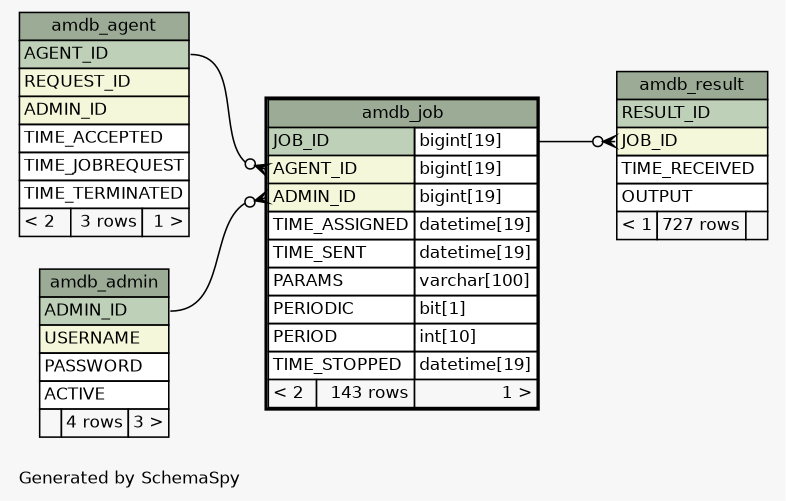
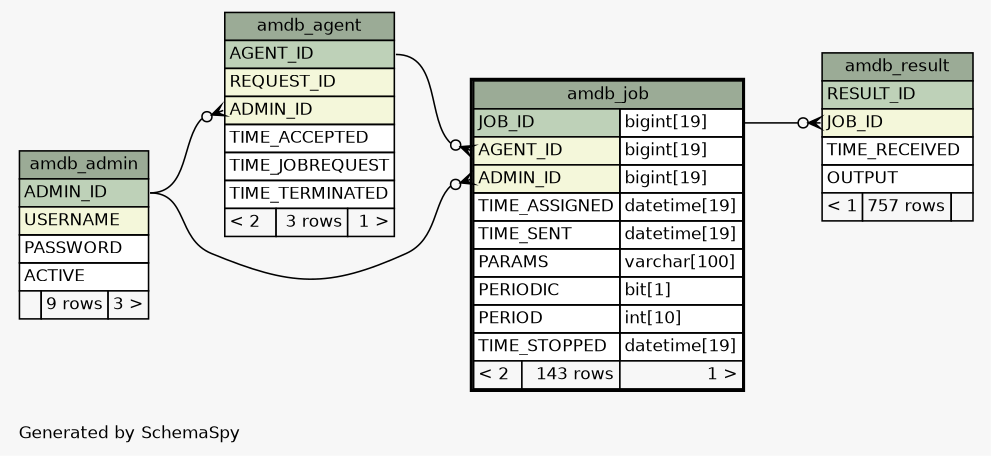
  digraph {
    bgcolor="#f7f7f7"
    fontname=Helvetica
    fontsize=11
    label="\nGenerated by SchemaSpy"
    labeljust=l
    nodesep=0.18
    rankdir=RL
    ranksep=0.46
    node [fontname=Helvetica fontsize=11 shape=plaintext]
    edge [arrowhead=none arrowsize=0.8 arrowtail=crowodot dir=back headport="ADMIN_ID:e" tailport="ADMIN_ID:w"]
    n1 [label=<     <TABLE BORDER="0" CELLBORDER="1" CELLSPACING="0" BGCOLOR="#ffffff">       <TR><TD COLSPAN="3" BGCOLOR="#9bab96" ALIGN="CENTER">amdb_agent</TD></TR>       <TR><TD PORT="AGENT_ID" COLSPAN="3" BGCOLOR="#bed1b8" ALIGN="LEFT">AGENT_ID</TD></TR>       <TR><TD PORT="REQUEST_ID" COLSPAN="3" BGCOLOR="#f4f7da" ALIGN="LEFT">REQUEST_ID</TD></TR>       <TR><TD PORT="ADMIN_ID" COLSPAN="3" BGCOLOR="#f4f7da" ALIGN="LEFT">ADMIN_ID</TD></TR>       <TR><TD PORT="TIME_ACCEPTED" COLSPAN="3" ALIGN="LEFT">TIME_ACCEPTED</TD></TR>       <TR><TD PORT="TIME_JOBREQUEST" COLSPAN="3" ALIGN="LEFT">TIME_JOBREQUEST</TD></TR>       <TR><TD PORT="TIME_TERMINATED" COLSPAN="3" ALIGN="LEFT">TIME_TERMINATED</TD></TR>       <TR><TD ALIGN="LEFT" BGCOLOR="#f7f7f7">&lt; 2</TD><TD ALIGN="RIGHT" BGCOLOR="#f7f7f7">3 rows</TD><TD ALIGN="RIGHT" BGCOLOR="#f7f7f7">1 &gt;</TD></TR>     </TABLE>>]
-   n2 [label=<     <TABLE BORDER="0" CELLBORDER="1" CELLSPACING="0" BGCOLOR="#ffffff">       <TR><TD COLSPAN="3" BGCOLOR="#9bab96" ALIGN="CENTER">amdb_admin</TD></TR>       <TR><TD PORT="ADMIN_ID" COLSPAN="3" BGCOLOR="#bed1b8" ALIGN="LEFT">ADMIN_ID</TD></TR>       <TR><TD PORT="USERNAME" COLSPAN="3" BGCOLOR="#f4f7da" ALIGN="LEFT">USERNAME</TD></TR>       <TR><TD PORT="PASSWORD" COLSPAN="3" ALIGN="LEFT">PASSWORD</TD></TR>       <TR><TD PORT="ACTIVE" COLSPAN="3" ALIGN="LEFT">ACTIVE</TD></TR>       <TR><TD ALIGN="LEFT" BGCOLOR="#f7f7f7">  </TD><TD ALIGN="RIGHT" BGCOLOR="#f7f7f7">4 rows</TD><TD ALIGN="RIGHT" BGCOLOR="#f7f7f7">3 &gt;</TD></TR>     </TABLE>>]
+   n2 [label=<     <TABLE BORDER="0" CELLBORDER="1" CELLSPACING="0" BGCOLOR="#ffffff">       <TR><TD COLSPAN="3" BGCOLOR="#9bab96" ALIGN="CENTER">amdb_admin</TD></TR>       <TR><TD PORT="ADMIN_ID" COLSPAN="3" BGCOLOR="#bed1b8" ALIGN="LEFT">ADMIN_ID</TD></TR>       <TR><TD PORT="USERNAME" COLSPAN="3" BGCOLOR="#f4f7da" ALIGN="LEFT">USERNAME</TD></TR>       <TR><TD PORT="PASSWORD" COLSPAN="3" ALIGN="LEFT">PASSWORD</TD></TR>       <TR><TD PORT="ACTIVE" COLSPAN="3" ALIGN="LEFT">ACTIVE</TD></TR>       <TR><TD ALIGN="LEFT" BGCOLOR="#f7f7f7">  </TD><TD ALIGN="RIGHT" BGCOLOR="#f7f7f7">9 rows</TD><TD ALIGN="RIGHT" BGCOLOR="#f7f7f7">3 &gt;</TD></TR>     </TABLE>>]
    n3 [label=<     <TABLE BORDER="2" CELLBORDER="1" CELLSPACING="0" BGCOLOR="#ffffff">       <TR><TD COLSPAN="3" BGCOLOR="#9bab96" ALIGN="CENTER">amdb_job</TD></TR>       <TR><TD PORT="JOB_ID" COLSPAN="2" BGCOLOR="#bed1b8" ALIGN="LEFT">JOB_ID</TD><TD PORT="JOB_ID.type" ALIGN="LEFT">bigint[19]</TD></TR>       <TR><TD PORT="AGENT_ID" COLSPAN="2" BGCOLOR="#f4f7da" ALIGN="LEFT">AGENT_ID</TD><TD PORT="AGENT_ID.type" ALIGN="LEFT">bigint[19]</TD></TR>       <TR><TD PORT="ADMIN_ID" COLSPAN="2" BGCOLOR="#f4f7da" ALIGN="LEFT">ADMIN_ID</TD><TD PORT="ADMIN_ID.type" ALIGN="LEFT">bigint[19]</TD></TR>       <TR><TD PORT="TIME_ASSIGNED" COLSPAN="2" ALIGN="LEFT">TIME_ASSIGNED</TD><TD PORT="TIME_ASSIGNED.type" ALIGN="LEFT">datetime[19]</TD></TR>       <TR><TD PORT="TIME_SENT" COLSPAN="2" ALIGN="LEFT">TIME_SENT</TD><TD PORT="TIME_SENT.type" ALIGN="LEFT">datetime[19]</TD></TR>       <TR><TD PORT="PARAMS" COLSPAN="2" ALIGN="LEFT">PARAMS</TD><TD PORT="PARAMS.type" ALIGN="LEFT">varchar[100]</TD></TR>       <TR><TD PORT="PERIODIC" COLSPAN="2" ALIGN="LEFT">PERIODIC</TD><TD PORT="PERIODIC.type" ALIGN="LEFT">bit[1]</TD></TR>       <TR><TD PORT="PERIOD" COLSPAN="2" ALIGN="LEFT">PERIOD</TD><TD PORT="PERIOD.type" ALIGN="LEFT">int[10]</TD></TR>       <TR><TD PORT="TIME_STOPPED" COLSPAN="2" ALIGN="LEFT">TIME_STOPPED</TD><TD PORT="TIME_STOPPED.type" ALIGN="LEFT">datetime[19]</TD></TR>       <TR><TD ALIGN="LEFT" BGCOLOR="#f7f7f7">&lt; 2</TD><TD ALIGN="RIGHT" BGCOLOR="#f7f7f7">143 rows</TD><TD ALIGN="RIGHT" BGCOLOR="#f7f7f7">1 &gt;</TD></TR>     </TABLE>>]
-   n4 [label=<     <TABLE BORDER="0" CELLBORDER="1" CELLSPACING="0" BGCOLOR="#ffffff">       <TR><TD COLSPAN="3" BGCOLOR="#9bab96" ALIGN="CENTER">amdb_result</TD></TR>       <TR><TD PORT="RESULT_ID" COLSPAN="3" BGCOLOR="#bed1b8" ALIGN="LEFT">RESULT_ID</TD></TR>       <TR><TD PORT="JOB_ID" COLSPAN="3" BGCOLOR="#f4f7da" ALIGN="LEFT">JOB_ID</TD></TR>       <TR><TD PORT="TIME_RECEIVED" COLSPAN="3" ALIGN="LEFT">TIME_RECEIVED</TD></TR>       <TR><TD PORT="OUTPUT" COLSPAN="3" ALIGN="LEFT">OUTPUT</TD></TR>       <TR><TD ALIGN="LEFT" BGCOLOR="#f7f7f7">&lt; 1</TD><TD ALIGN="RIGHT" BGCOLOR="#f7f7f7">727 rows</TD><TD ALIGN="RIGHT" BGCOLOR="#f7f7f7">  </TD></TR>     </TABLE>>]
+   n4 [label=<     <TABLE BORDER="0" CELLBORDER="1" CELLSPACING="0" BGCOLOR="#ffffff">       <TR><TD COLSPAN="3" BGCOLOR="#9bab96" ALIGN="CENTER">amdb_result</TD></TR>       <TR><TD PORT="RESULT_ID" COLSPAN="3" BGCOLOR="#bed1b8" ALIGN="LEFT">RESULT_ID</TD></TR>       <TR><TD PORT="JOB_ID" COLSPAN="3" BGCOLOR="#f4f7da" ALIGN="LEFT">JOB_ID</TD></TR>       <TR><TD PORT="TIME_RECEIVED" COLSPAN="3" ALIGN="LEFT">TIME_RECEIVED</TD></TR>       <TR><TD PORT="OUTPUT" COLSPAN="3" ALIGN="LEFT">OUTPUT</TD></TR>       <TR><TD ALIGN="LEFT" BGCOLOR="#f7f7f7">&lt; 1</TD><TD ALIGN="RIGHT" BGCOLOR="#f7f7f7">757 rows</TD><TD ALIGN="RIGHT" BGCOLOR="#f7f7f7">  </TD></TR>     </TABLE>>]
+   n1 -> n2
    n3 -> n1 [headport="AGENT_ID:e" tailport="AGENT_ID:w"]
    n3 -> n2
    n4 -> n3 [headport="JOB_ID.type:e" tailport="JOB_ID:w"]
  }
